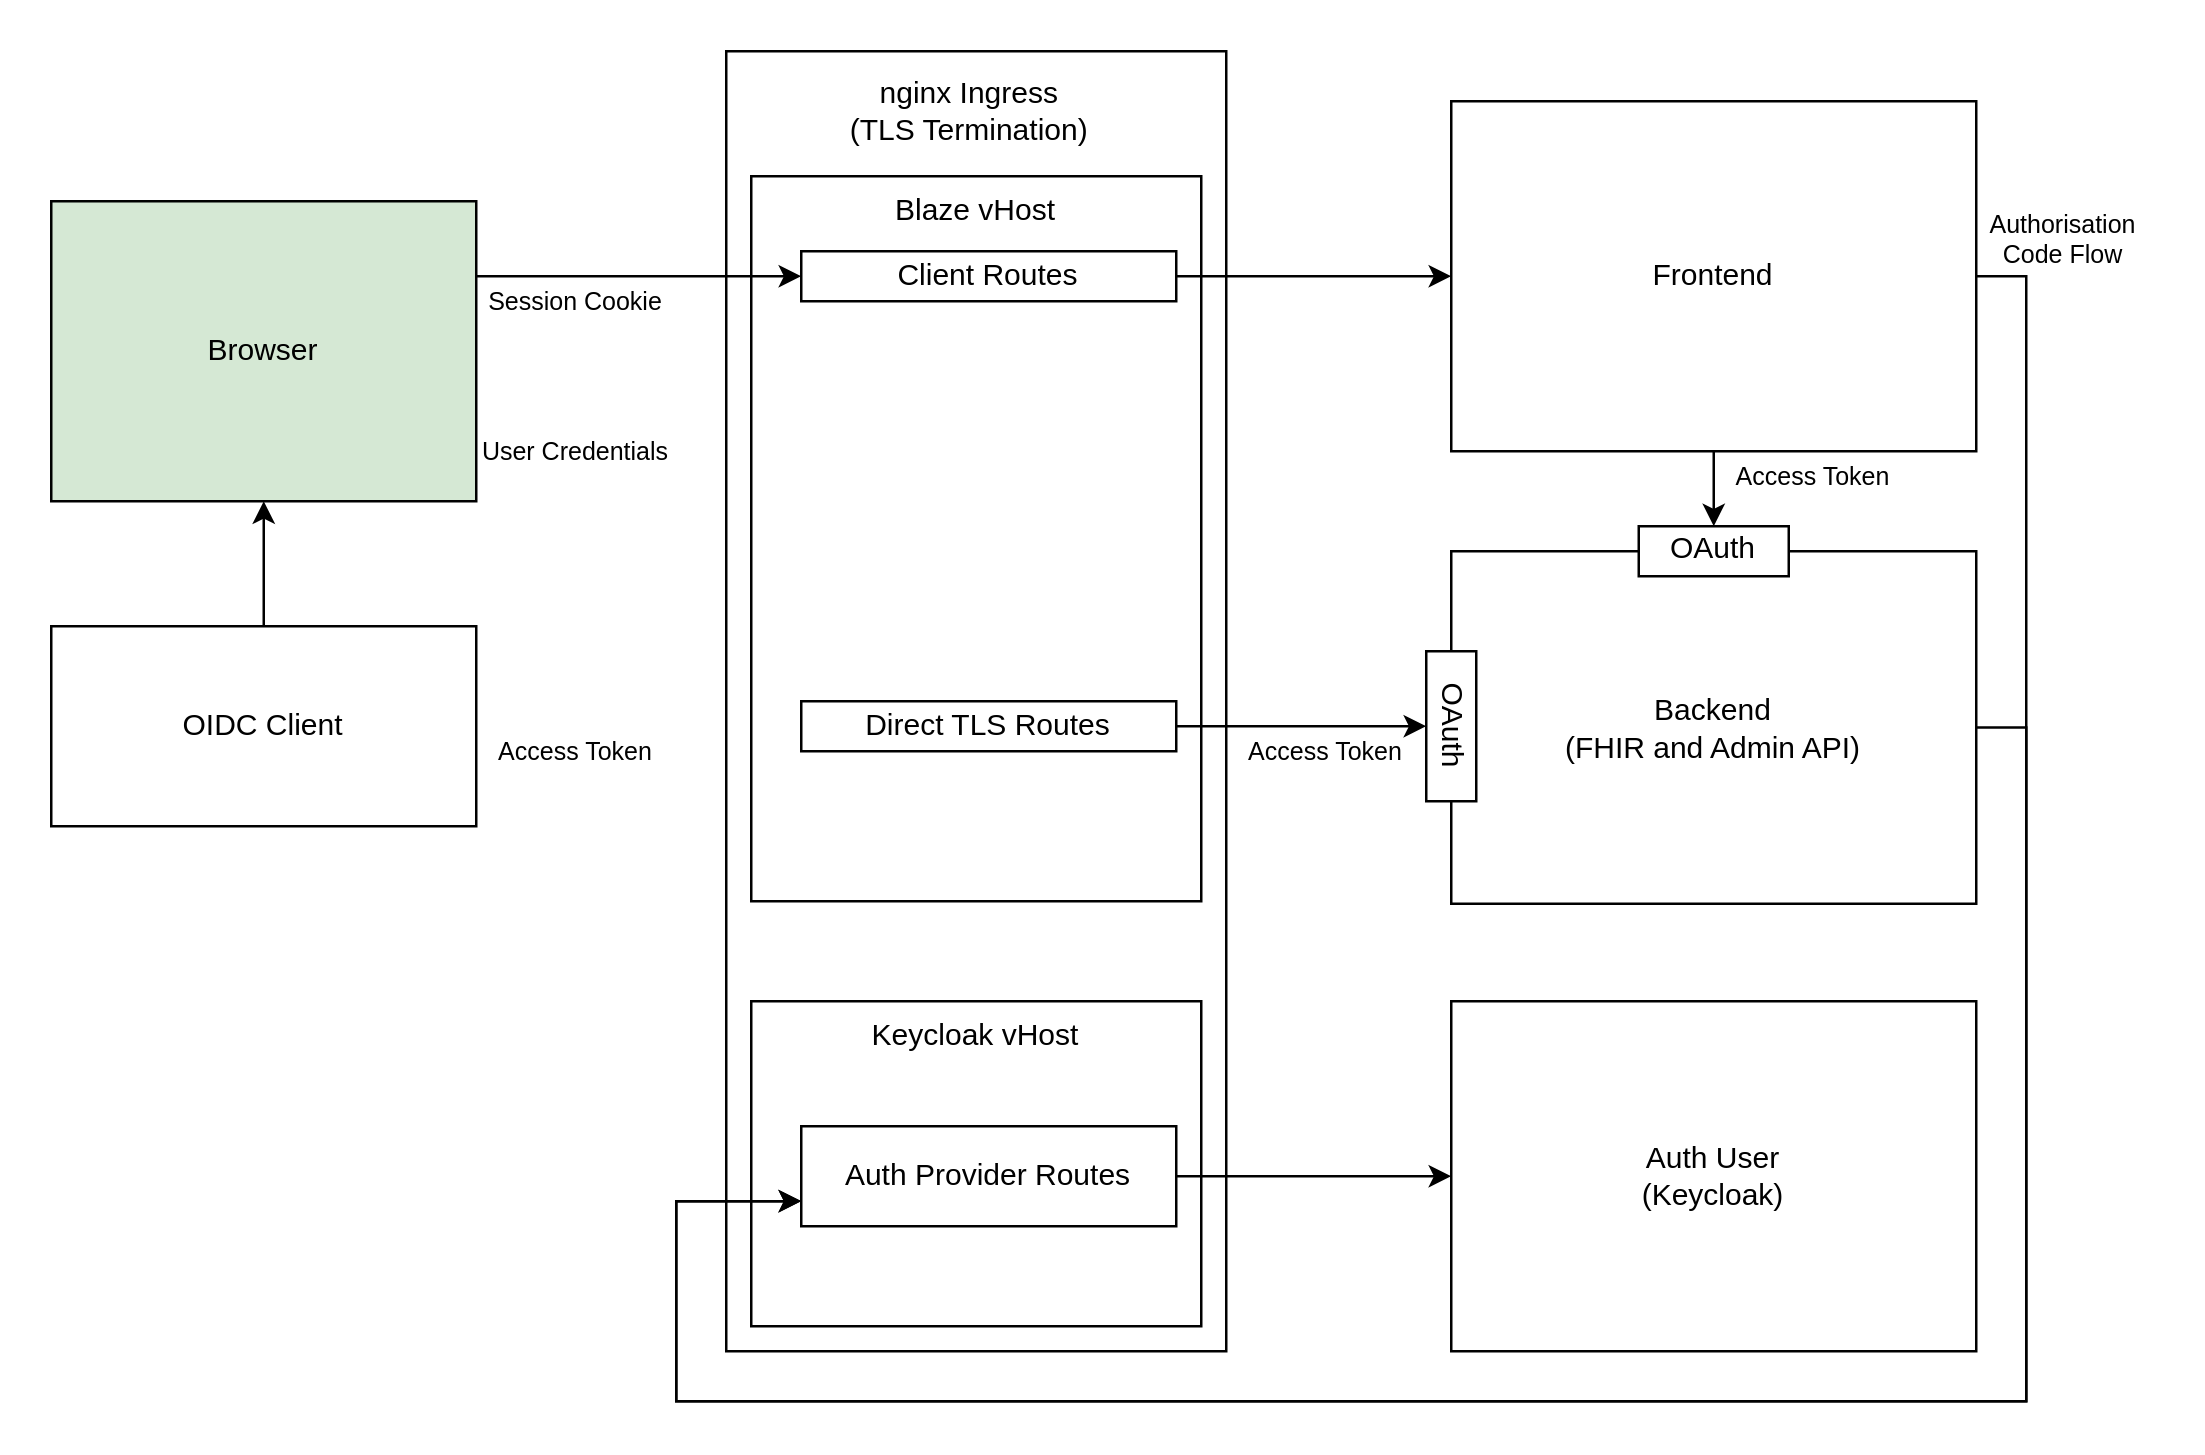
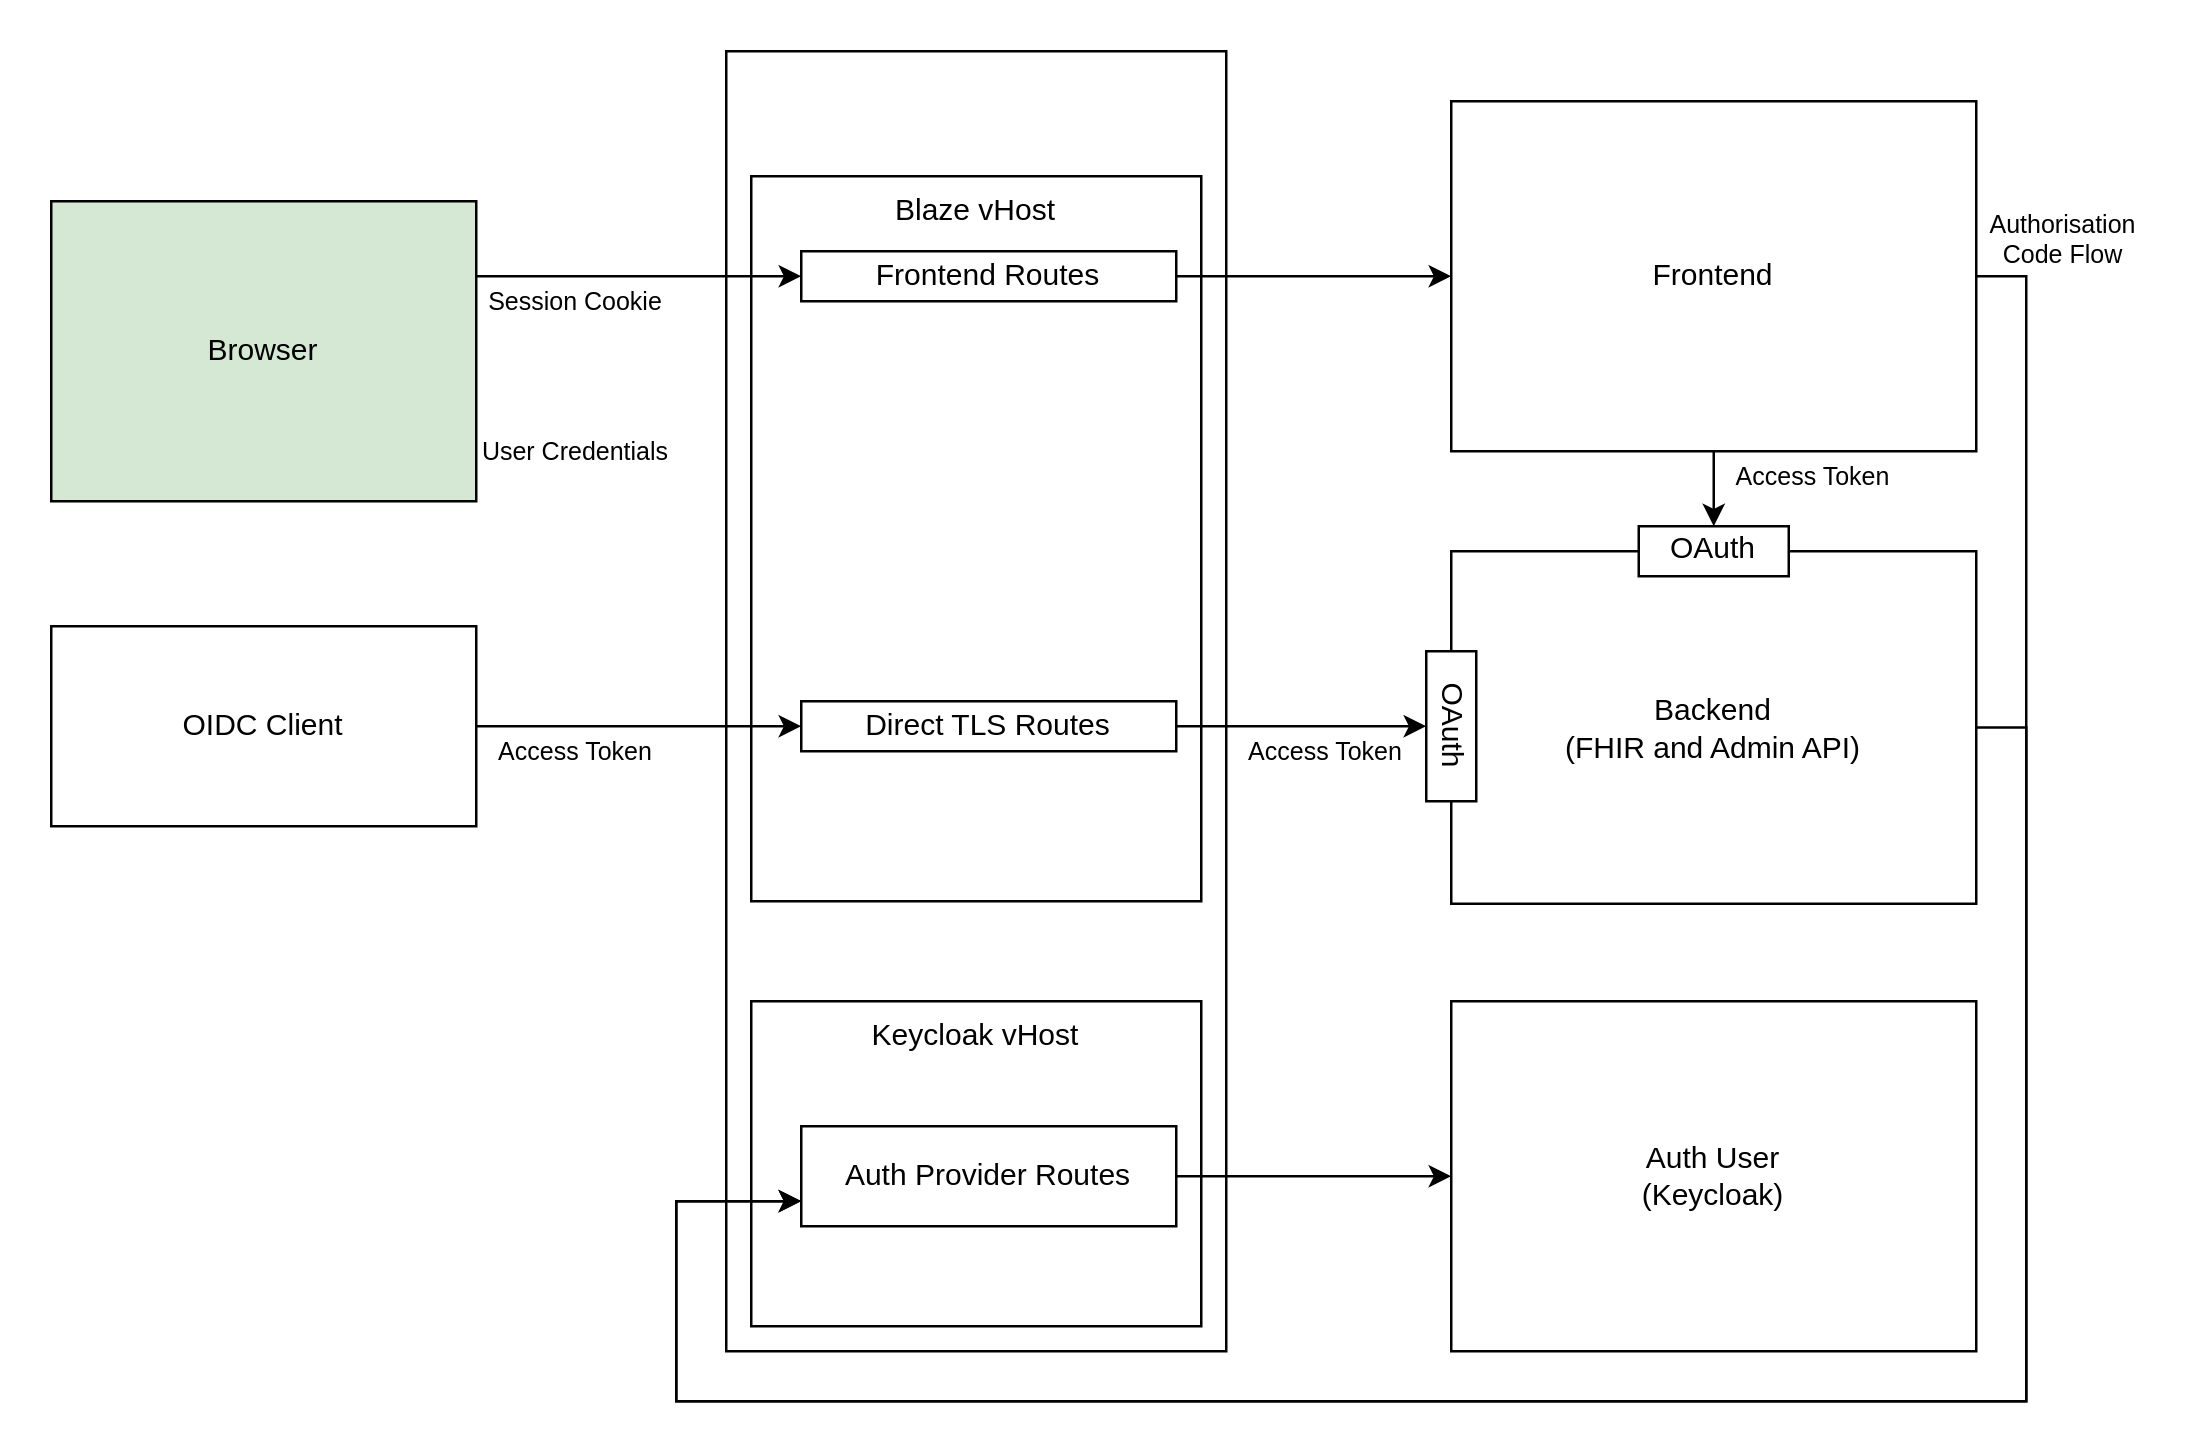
  <mxCell id="0" />
  <mxCell id="1" parent="0" />
  <mxCell id="2" value="" style="rounded=0;whiteSpace=wrap;html=1;fillColor=default;" parent="1" vertex="1"><mxGeometry x="290" y="20" width="200" height="520" as="geometry" /></mxCell>
  <mxCell id="3" value="Blaze vHost" style="rounded=0;whiteSpace=wrap;html=1;fillColor=none;verticalAlign=top;" vertex="1" parent="1"><mxGeometry x="300" y="70" width="180" height="290" as="geometry" /></mxCell>
- <mxCell id="4" value="nginx Ingress&lt;div&gt;(TLS Termination)&lt;/div&gt;" style="text;html=1;strokeColor=none;fillColor=none;align=center;verticalAlign=middle;whiteSpace=wrap;rounded=0;" parent="1" vertex="1"><mxGeometry x="310" y="20" width="155" height="48.5" as="geometry" /></mxCell>
  <mxCell id="5" value="" style="edgeStyle=orthogonalEdgeStyle;rounded=0;orthogonalLoop=1;jettySize=auto;html=1;exitX=1;exitY=0.5;exitDx=0;exitDy=0;" parent="1" source="21" target="8" edge="1"><mxGeometry relative="1" as="geometry"><mxPoint x="472.5" y="142.762" as="sourcePoint" /></mxGeometry></mxCell>
  <mxCell id="6" value="Backend&lt;div&gt;(FHIR and Admin API)&lt;/div&gt;" style="rounded=0;whiteSpace=wrap;html=1;" parent="1" vertex="1"><mxGeometry x="580" y="220" width="210" height="141" as="geometry" /></mxCell>
  <mxCell id="7" style="edgeStyle=orthogonalEdgeStyle;rounded=0;orthogonalLoop=1;jettySize=auto;html=1;entryX=1;entryY=0.5;entryDx=0;entryDy=0;" parent="1" source="8" target="22" edge="1"><mxGeometry relative="1" as="geometry" /></mxCell>
  <mxCell id="8" value="Frontend" style="rounded=0;whiteSpace=wrap;html=1;" parent="1" vertex="1"><mxGeometry x="580" y="40" width="210" height="140" as="geometry" /></mxCell>
  <mxCell id="9" value="" style="edgeStyle=orthogonalEdgeStyle;rounded=0;orthogonalLoop=1;jettySize=auto;html=1;entryX=0;entryY=0.5;entryDx=0;entryDy=0;" parent="1" source="10" target="11" edge="1"><mxGeometry relative="1" as="geometry" /></mxCell>
  <mxCell id="10" value="Direct TLS Routes" style="text;html=1;align=center;verticalAlign=middle;whiteSpace=wrap;rounded=0;strokeColor=default;" parent="1" vertex="1"><mxGeometry x="320" y="280" width="150" height="20" as="geometry" /></mxCell>
  <mxCell id="11" value="OAuth" style="rounded=0;whiteSpace=wrap;html=1;textDirection=vertical-rl;horizontal=1;flipH=1;flipV=1;" parent="1" vertex="1"><mxGeometry x="570" y="260" width="20" height="60" as="geometry" /></mxCell>
  <mxCell id="12" value="Auth User&lt;div&gt;(Keycloak)&lt;/div&gt;" style="rounded=0;whiteSpace=wrap;html=1;" parent="1" vertex="1"><mxGeometry x="580" y="400" width="210" height="140" as="geometry" /></mxCell>
  <mxCell id="13" value="Auth Provider&amp;nbsp;Routes" style="text;html=1;strokeColor=default;fillColor=none;align=center;verticalAlign=middle;whiteSpace=wrap;rounded=0;" parent="1" vertex="1"><mxGeometry x="320" y="450" width="150" height="40" as="geometry" /></mxCell>
  <mxCell id="14" value="" style="edgeStyle=orthogonalEdgeStyle;rounded=0;orthogonalLoop=1;jettySize=auto;html=1;exitX=1;exitY=0.5;exitDx=0;exitDy=0;entryX=0.111;entryY=0.615;entryDx=0;entryDy=0;entryPerimeter=0;" parent="1" source="8" edge="1" target="29"><mxGeometry relative="1" as="geometry"><mxPoint x="483" y="153" as="sourcePoint" /><mxPoint x="310" y="480" as="targetPoint" /><Array as="points"><mxPoint x="810" y="110" /><mxPoint x="810" y="560" /><mxPoint x="270" y="560" /><mxPoint x="270" y="480" /></Array></mxGeometry></mxCell>
  <mxCell id="15" value="" style="edgeStyle=orthogonalEdgeStyle;rounded=0;orthogonalLoop=1;jettySize=auto;html=1;entryX=0;entryY=0.5;entryDx=0;entryDy=0;exitX=1;exitY=0.5;exitDx=0;exitDy=0;" parent="1" source="13" target="12" edge="1"><mxGeometry relative="1" as="geometry"><mxPoint x="483" y="234" as="sourcePoint" /><mxPoint x="570" y="300" as="targetPoint" /></mxGeometry></mxCell>
  <mxCell id="16" value="" style="edgeStyle=orthogonalEdgeStyle;rounded=0;orthogonalLoop=1;jettySize=auto;html=1;exitX=1;exitY=0.5;exitDx=0;exitDy=0;entryX=0;entryY=0.75;entryDx=0;entryDy=0;" parent="1" source="6" target="13" edge="1"><mxGeometry relative="1" as="geometry"><mxPoint x="550" y="240" as="sourcePoint" /><mxPoint x="290" y="450" as="targetPoint" /><Array as="points"><mxPoint x="810" y="291" /><mxPoint x="810" y="560" /><mxPoint x="270" y="560" /><mxPoint x="270" y="480" /></Array></mxGeometry></mxCell>
  <mxCell id="17" style="edgeStyle=orthogonalEdgeStyle;rounded=0;orthogonalLoop=1;jettySize=auto;html=1;entryX=0;entryY=0.5;entryDx=0;entryDy=0;exitX=1;exitY=0.25;exitDx=0;exitDy=0;" parent="1" source="18" target="21" edge="1"><mxGeometry relative="1" as="geometry" /></mxCell>
  <mxCell id="18" value="Browser" style="rounded=0;whiteSpace=wrap;html=1;fillColor=#d5e8d4;" parent="1" vertex="1"><mxGeometry x="20" y="80" width="170" height="120" as="geometry" /></mxCell>
- <mxCell id="19" style="edgeStyle=orthogonalEdgeStyle;rounded=0;orthogonalLoop=1;jettySize=auto;html=1;" parent="1" source="20" target="18" edge="1"><mxGeometry relative="1" as="geometry" /></mxCell>
+ <mxCell id="19" style="edgeStyle=orthogonalEdgeStyle;rounded=0;orthogonalLoop=1;jettySize=auto;html=1;entryX=0;entryY=0.5;entryDx=0;entryDy=0;" parent="1" source="20" target="10" edge="1"><mxGeometry relative="1" as="geometry" /></mxCell>
  <mxCell id="20" value="OIDC Client" style="rounded=0;whiteSpace=wrap;html=1;" parent="1" vertex="1"><mxGeometry x="20" y="250" width="170" height="80" as="geometry" /></mxCell>
- <mxCell id="21" value="Client Routes" style="text;html=1;align=center;verticalAlign=middle;whiteSpace=wrap;rounded=0;strokeColor=default;" parent="1" vertex="1"><mxGeometry x="320" y="100" width="150" height="20" as="geometry" /></mxCell>
+ <mxCell id="21" value="Frontend Routes" style="text;html=1;align=center;verticalAlign=middle;whiteSpace=wrap;rounded=0;strokeColor=default;" parent="1" vertex="1"><mxGeometry x="320" y="100" width="150" height="20" as="geometry" /></mxCell>
  <mxCell id="22" value="OAuth" style="rounded=0;whiteSpace=wrap;html=1;textDirection=vertical-rl;horizontal=1;flipH=1;flipV=1;rotation=-90;" parent="1" vertex="1"><mxGeometry x="675" y="190" width="20" height="60" as="geometry" /></mxCell>
  <mxCell id="23" value="&lt;font style=&quot;font-size: 10px;&quot;&gt;Access Token&lt;/font&gt;" style="text;html=1;strokeColor=none;fillColor=none;align=center;verticalAlign=middle;whiteSpace=wrap;rounded=0;fontSize=10;" parent="1" vertex="1"><mxGeometry x="680" y="180" width="90" height="20" as="geometry" /></mxCell>
  <mxCell id="24" value="&lt;font style=&quot;font-size: 10px;&quot;&gt;Access Token&lt;/font&gt;" style="text;html=1;strokeColor=none;fillColor=none;align=center;verticalAlign=middle;whiteSpace=wrap;rounded=0;fontSize=10;" parent="1" vertex="1"><mxGeometry x="190" y="290" width="80" height="20" as="geometry" /></mxCell>
  <mxCell id="25" value="&lt;font style=&quot;font-size: 10px;&quot;&gt;Session Cookie&lt;/font&gt;" style="text;html=1;strokeColor=none;fillColor=none;align=center;verticalAlign=middle;whiteSpace=wrap;rounded=0;fontSize=10;" parent="1" vertex="1"><mxGeometry x="190" y="110" width="80" height="20" as="geometry" /></mxCell>
  <mxCell id="26" value="&lt;font style=&quot;font-size: 10px;&quot;&gt;User Credentials&lt;/font&gt;" style="text;html=1;strokeColor=none;fillColor=none;align=center;verticalAlign=middle;whiteSpace=wrap;rounded=0;fontSize=10;" parent="1" vertex="1"><mxGeometry x="190" y="170" width="80" height="20" as="geometry" /></mxCell>
  <mxCell id="27" value="&lt;font style=&quot;font-size: 10px;&quot;&gt;Authorisation Code Flow&lt;/font&gt;" style="text;html=1;strokeColor=none;fillColor=none;align=center;verticalAlign=middle;whiteSpace=wrap;rounded=0;fontSize=10;" parent="1" vertex="1"><mxGeometry x="790" y="80" width="70" height="30" as="geometry" /></mxCell>
  <mxCell id="28" value="&lt;font style=&quot;font-size: 10px;&quot;&gt;Access Token&lt;/font&gt;" style="text;html=1;strokeColor=none;fillColor=none;align=center;verticalAlign=middle;whiteSpace=wrap;rounded=0;fontSize=10;" parent="1" vertex="1"><mxGeometry x="490" y="290" width="80" height="20" as="geometry" /></mxCell>
  <mxCell id="29" value="Keycloak vHost" style="rounded=0;whiteSpace=wrap;html=1;fillColor=none;verticalAlign=top;" vertex="1" parent="1"><mxGeometry x="300" y="400" width="180" height="130" as="geometry" /></mxCell>
